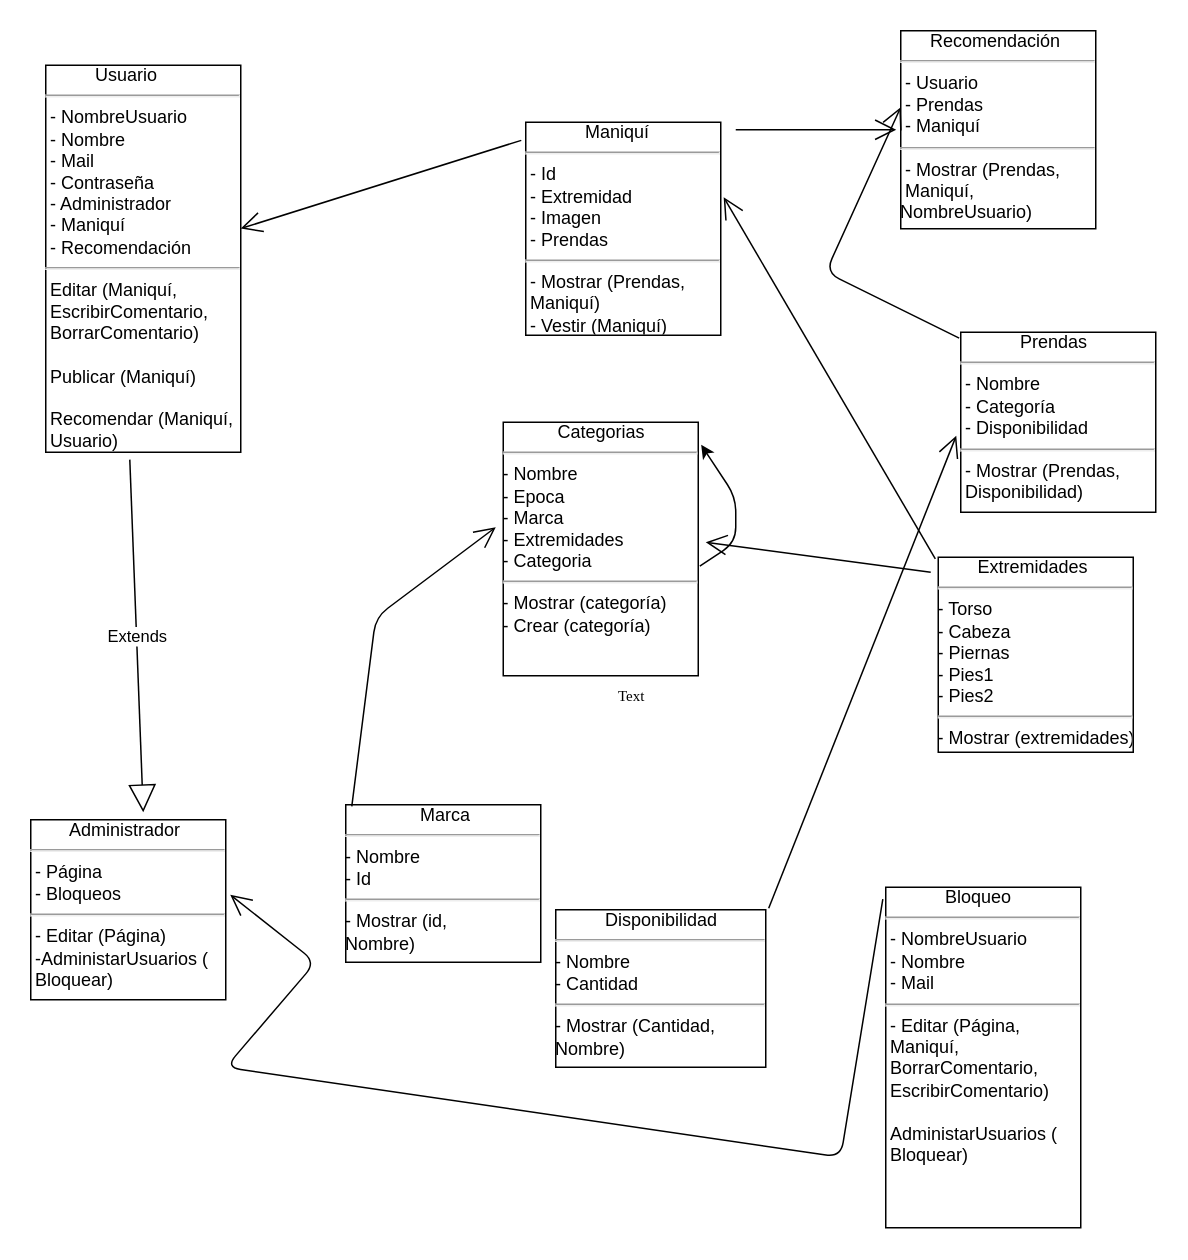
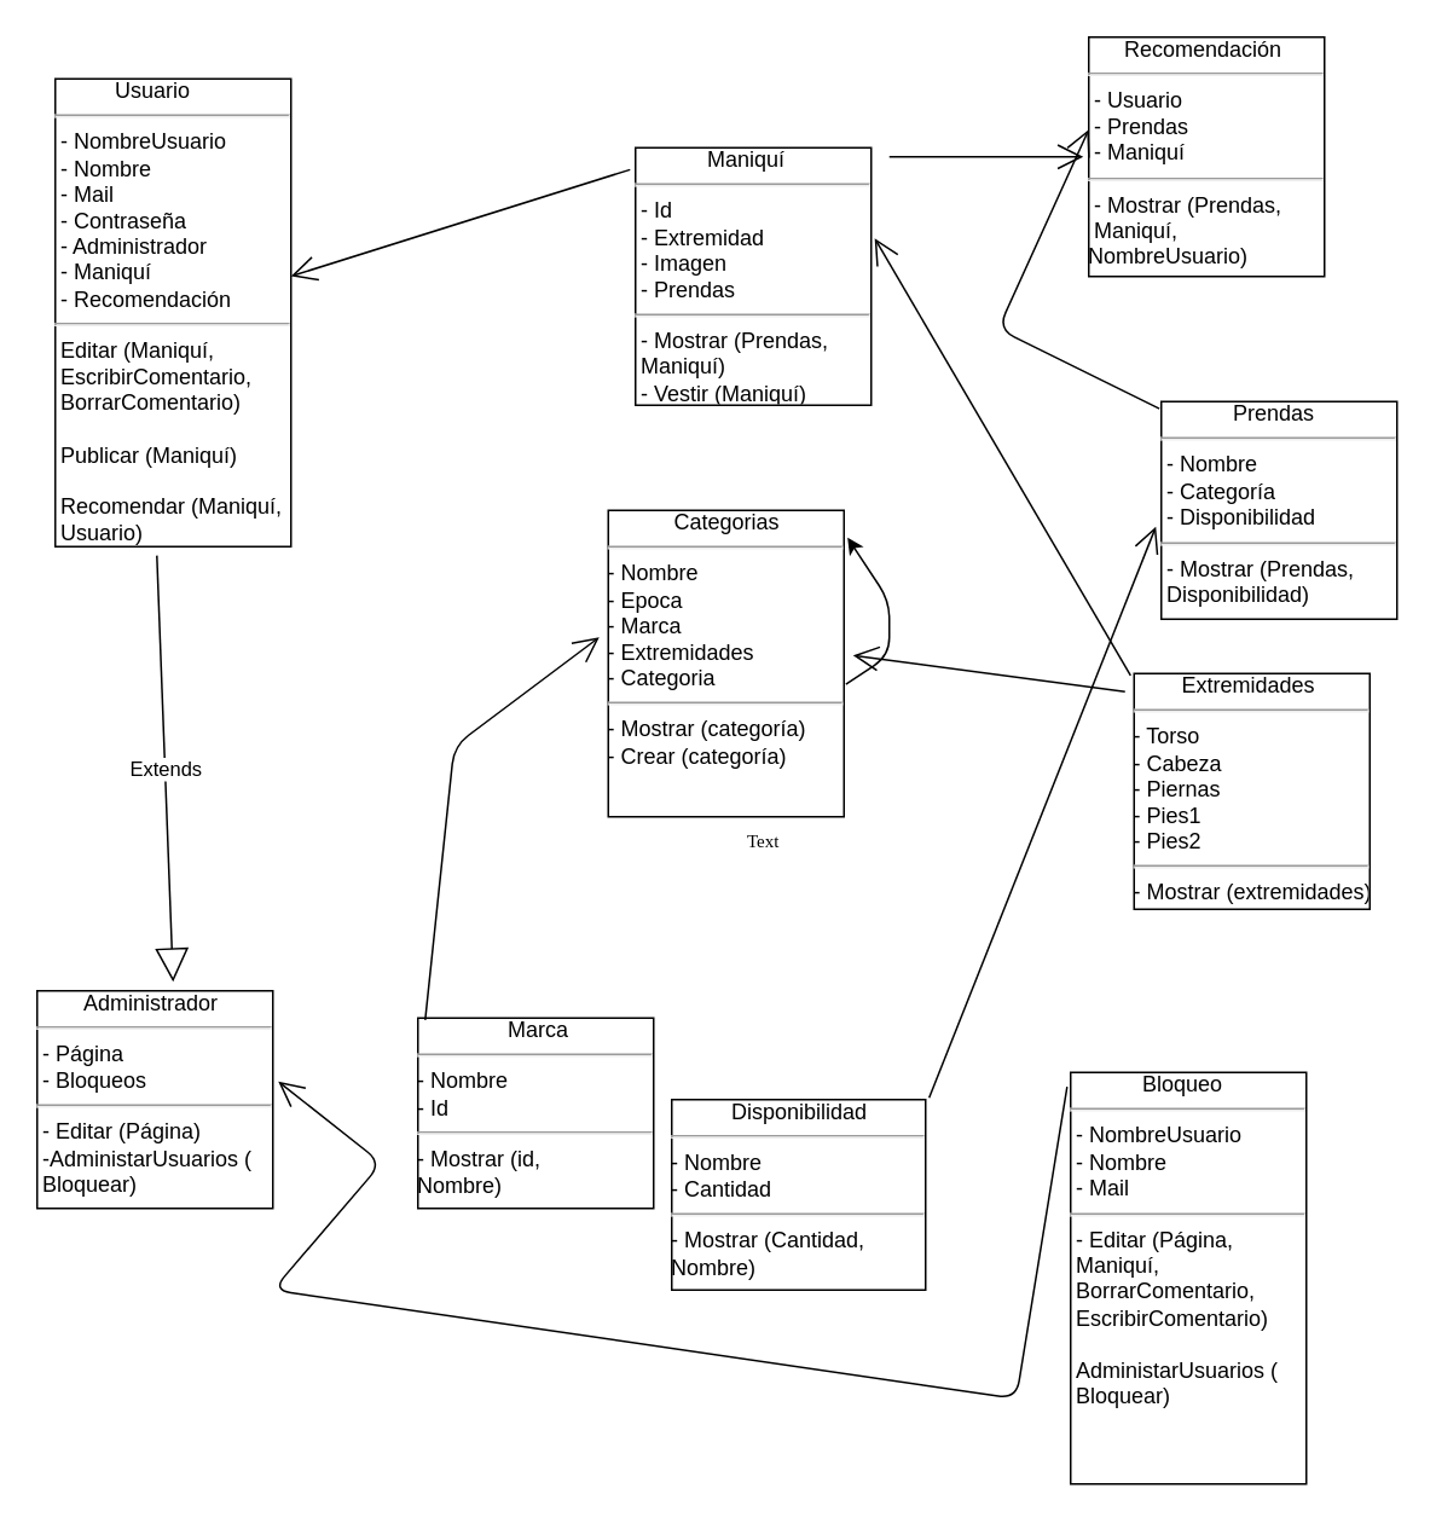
  <mxCell id="0" />
  <mxCell id="1" parent="0" />
  <mxCell id="2" value="Text" style="text;html=1;resizable=0;points=[];autosize=1;align=left;verticalAlign=top;spacingTop=-4;fontSize=10;fontFamily=Verdana;fontColor=#000000;" parent="1" vertex="1"><mxGeometry x="410" y="455" width="40" height="10" as="geometry" /></mxCell>
  <mxCell id="3" value="&lt;div style=&quot;text-align: justify&quot;&gt;&lt;span&gt;&amp;nbsp; &amp;nbsp; &amp;nbsp; &amp;nbsp; &amp;nbsp; Usuario&lt;/span&gt;&lt;/div&gt;&lt;hr style=&quot;text-align: justify&quot;&gt;&lt;div style=&quot;text-align: justify&quot;&gt;&lt;span&gt;&amp;nbsp;- NombreUsuario&lt;/span&gt;&lt;/div&gt;&lt;div style=&quot;text-align: justify&quot;&gt;&lt;span&gt;&amp;nbsp;- Nombre&lt;/span&gt;&lt;/div&gt;&lt;div style=&quot;text-align: justify&quot;&gt;&lt;span&gt;&amp;nbsp;- Mail&lt;/span&gt;&lt;/div&gt;&lt;div style=&quot;text-align: justify&quot;&gt;&lt;span&gt;&amp;nbsp;- Contraseña&lt;/span&gt;&lt;/div&gt;&lt;div style=&quot;text-align: justify&quot;&gt;&lt;span&gt;&amp;nbsp;- Administrador&lt;/span&gt;&lt;/div&gt;&lt;div style=&quot;text-align: justify&quot;&gt;&lt;span&gt;&amp;nbsp;- Maniquí&lt;/span&gt;&lt;/div&gt;&lt;div style=&quot;text-align: justify&quot;&gt;&lt;span&gt;&amp;nbsp;- Recomendación&lt;/span&gt;&lt;/div&gt;&lt;hr style=&quot;text-align: justify&quot;&gt;&lt;div style=&quot;text-align: justify&quot;&gt;&lt;span&gt;&amp;nbsp;Editar (Maniquí,&amp;nbsp;&lt;/span&gt;&lt;/div&gt;&lt;div style=&quot;text-align: justify&quot;&gt;&lt;span&gt;&amp;nbsp;EscribirComentario,&lt;/span&gt;&lt;/div&gt;&lt;div style=&quot;text-align: justify&quot;&gt;&lt;span&gt;&amp;nbsp;BorrarComentario)&lt;/span&gt;&lt;/div&gt;&lt;div style=&quot;text-align: justify&quot;&gt;&lt;br&gt;&lt;/div&gt;&lt;div style=&quot;text-align: justify&quot;&gt;&lt;span&gt;&amp;nbsp;Publicar (Maniquí)&lt;/span&gt;&lt;/div&gt;&lt;div style=&quot;text-align: justify&quot;&gt;&lt;br&gt;&lt;/div&gt;&lt;div style=&quot;text-align: justify&quot;&gt;&lt;span&gt;&amp;nbsp;Recomendar (Maniquí,&lt;/span&gt;&lt;/div&gt;&lt;div style=&quot;text-align: justify&quot;&gt;&lt;span&gt;&amp;nbsp;Usuario)&lt;/span&gt;&lt;/div&gt;&lt;div style=&quot;text-align: center&quot;&gt;&lt;br&gt;&lt;/div&gt;" style="verticalAlign=top;align=left;overflow=fill;fontSize=12;fontFamily=Helvetica;html=1;rounded=0;shadow=0;comic=0;labelBackgroundColor=none;strokeColor=#000000;strokeWidth=1;fillColor=#ffffff;" parent="1" vertex="1"><mxGeometry x="30" y="43" width="130" height="258" as="geometry" /></mxCell>
  <mxCell id="4" value="&lt;div style=&quot;text-align: justify&quot;&gt;&amp;nbsp; &amp;nbsp; &amp;nbsp; &amp;nbsp; Administrador&lt;/div&gt;&lt;hr&gt;&lt;span&gt;&amp;nbsp;- Página&lt;br&gt;&amp;nbsp;- Bloqueos&lt;br&gt;&lt;/span&gt;&lt;hr&gt;&lt;div&gt;&lt;span&gt;&amp;nbsp;- Editar (Página)&lt;/span&gt;&lt;/div&gt;&lt;div&gt;&lt;span&gt;&amp;nbsp;-AdministarUsuarios (&lt;/span&gt;&lt;/div&gt;&lt;div&gt;&amp;nbsp;Bloquear)&lt;/div&gt;&lt;div&gt;&lt;br&gt;&lt;/div&gt;" style="verticalAlign=top;align=left;overflow=fill;fontSize=12;fontFamily=Helvetica;html=1;rounded=0;shadow=0;comic=0;labelBackgroundColor=none;strokeColor=#000000;strokeWidth=1;fillColor=#ffffff;" vertex="1" parent="1"><mxGeometry x="20" y="546" width="130" height="120" as="geometry" /></mxCell>
  <mxCell id="5" value="&lt;div style=&quot;text-align: justify&quot;&gt;&amp;nbsp; &amp;nbsp; &amp;nbsp; &amp;nbsp; &amp;nbsp; &amp;nbsp; Maniquí&lt;/div&gt;&lt;hr&gt;&amp;nbsp;- Id&lt;br&gt;&amp;nbsp;- Extremidad&lt;br&gt;&amp;nbsp;- Imagen&lt;br&gt;&amp;nbsp;- Prendas&lt;hr&gt;&amp;nbsp;- Mostrar (Prendas,&amp;nbsp;&lt;br&gt;&amp;nbsp;Maniquí)&lt;br&gt;&amp;nbsp;- Vestir (Maniquí)&lt;br&gt;" style="verticalAlign=top;align=left;overflow=fill;fontSize=12;fontFamily=Helvetica;html=1;rounded=0;shadow=0;comic=0;labelBackgroundColor=none;strokeColor=#000000;strokeWidth=1;fillColor=#ffffff;" vertex="1" parent="1"><mxGeometry x="350" y="81" width="130" height="142" as="geometry" /></mxCell>
  <mxCell id="6" value="&lt;div style=&quot;text-align: justify&quot;&gt;&lt;/div&gt;&amp;nbsp; &amp;nbsp; &amp;nbsp; Recomendación&lt;hr&gt;&amp;nbsp;- Usuario&lt;br&gt;&amp;nbsp;- Prendas&lt;br&gt;&amp;nbsp;- Maniquí&lt;hr&gt;&amp;nbsp;- Mostrar (Prendas,&lt;br&gt;&amp;nbsp;Maniquí, &lt;br&gt;NombreUsuario)&lt;br&gt;" style="verticalAlign=top;align=left;overflow=fill;fontSize=12;fontFamily=Helvetica;html=1;rounded=0;shadow=0;comic=0;labelBackgroundColor=none;strokeColor=#000000;strokeWidth=1;fillColor=#ffffff;" vertex="1" parent="1"><mxGeometry x="600" y="20" width="130" height="132" as="geometry" /></mxCell>
  <mxCell id="7" value="&lt;div style=&quot;text-align: justify&quot;&gt;&lt;/div&gt;&amp;nbsp; &amp;nbsp; &amp;nbsp; &amp;nbsp; &amp;nbsp; &amp;nbsp; Prendas&lt;hr&gt;&amp;nbsp;- Nombre&lt;br&gt;&amp;nbsp;- Categoría&lt;br&gt;&amp;nbsp;- Disponibilidad&lt;hr&gt;&amp;nbsp;- Mostrar (Prendas,&lt;br&gt;&amp;nbsp;Disponibilidad)&amp;nbsp;" style="verticalAlign=top;align=left;overflow=fill;fontSize=12;fontFamily=Helvetica;html=1;rounded=0;shadow=0;comic=0;labelBackgroundColor=none;strokeColor=#000000;strokeWidth=1;fillColor=#ffffff;" vertex="1" parent="1"><mxGeometry x="640" y="221" width="130" height="120" as="geometry" /></mxCell>
  <mxCell id="8" value="&amp;nbsp; &amp;nbsp; &amp;nbsp; &amp;nbsp; &amp;nbsp; &amp;nbsp;Categorias&lt;br&gt;&lt;hr&gt;- Nombre&lt;br&gt;- Epoca&lt;br&gt;- Marca&lt;br&gt;- Extremidades&lt;br&gt;- Categoria&lt;hr&gt;- Mostrar (categoría)&lt;br&gt;- Crear (categoría)&lt;br&gt;&lt;div style=&quot;text-align: justify&quot;&gt;&lt;/div&gt;" style="verticalAlign=top;align=left;overflow=fill;fontSize=12;fontFamily=Helvetica;html=1;rounded=0;shadow=0;comic=0;labelBackgroundColor=none;strokeColor=#000000;strokeWidth=1;fillColor=#ffffff;" vertex="1" parent="1"><mxGeometry x="335" y="281" width="130" height="169" as="geometry" /></mxCell>
  <mxCell id="9" value="&amp;nbsp; &amp;nbsp; &amp;nbsp; &amp;nbsp; Extremidades&lt;hr&gt;- Torso&lt;br&gt;- Cabeza&lt;br&gt;- Piernas&lt;br&gt;- Pies1&lt;br&gt;- Pies2&lt;hr&gt;- Mostrar (extremidades)&lt;div style=&quot;text-align: justify&quot;&gt;&lt;/div&gt;" style="verticalAlign=top;align=left;overflow=fill;fontSize=12;fontFamily=Helvetica;html=1;rounded=0;shadow=0;comic=0;labelBackgroundColor=none;strokeColor=#000000;strokeWidth=1;fillColor=#ffffff;" vertex="1" parent="1"><mxGeometry x="625" y="371" width="130" height="130" as="geometry" /></mxCell>
  <mxCell id="10" value="&amp;nbsp; &amp;nbsp; &amp;nbsp; &amp;nbsp; &amp;nbsp; Disponibilidad&lt;hr&gt;- Nombre&lt;br&gt;- Cantidad&lt;hr&gt;- Mostrar (Cantidad,&amp;nbsp;&lt;br&gt;Nombre)&lt;br&gt;&lt;div style=&quot;text-align: justify&quot;&gt;&lt;/div&gt;" style="verticalAlign=top;align=left;overflow=fill;fontSize=12;fontFamily=Helvetica;html=1;rounded=0;shadow=0;comic=0;labelBackgroundColor=none;strokeColor=#000000;strokeWidth=1;fillColor=#ffffff;" vertex="1" parent="1"><mxGeometry x="370" y="606" width="140" height="105" as="geometry" /></mxCell>
- <mxCell id="11" value="&amp;nbsp; &amp;nbsp; &amp;nbsp; &amp;nbsp; &amp;nbsp; &amp;nbsp; &amp;nbsp; &amp;nbsp;Marca&lt;hr&gt;- Nombre&lt;br&gt;- Id&lt;hr&gt;- Mostrar (id,&amp;nbsp;&lt;br&gt;Nombre)&lt;br&gt;&lt;div style=&quot;text-align: justify&quot;&gt;&lt;/div&gt;" style="verticalAlign=top;align=left;overflow=fill;fontSize=12;fontFamily=Helvetica;html=1;rounded=0;shadow=0;comic=0;labelBackgroundColor=none;strokeColor=#000000;strokeWidth=1;fillColor=#ffffff;" vertex="1" parent="1"><mxGeometry x="230" y="536" width="130" height="105" as="geometry" /></mxCell>
+ <mxCell id="11" value="&amp;nbsp; &amp;nbsp; &amp;nbsp; &amp;nbsp; &amp;nbsp; &amp;nbsp; &amp;nbsp; &amp;nbsp;Marca&lt;hr&gt;- Nombre&lt;br&gt;- Id&lt;hr&gt;- Mostrar (id,&amp;nbsp;&lt;br&gt;Nombre)&lt;br&gt;&lt;div style=&quot;text-align: justify&quot;&gt;&lt;/div&gt;" style="verticalAlign=top;align=left;overflow=fill;fontSize=12;fontFamily=Helvetica;html=1;rounded=0;shadow=0;comic=0;labelBackgroundColor=none;strokeColor=#000000;strokeWidth=1;fillColor=#ffffff;" vertex="1" parent="1"><mxGeometry x="230" y="561" width="130" height="105" as="geometry" /></mxCell>
  <mxCell id="12" value="&lt;div style=&quot;text-align: justify&quot;&gt;&amp;nbsp; &amp;nbsp; &amp;nbsp; &amp;nbsp; &amp;nbsp; &amp;nbsp; Bloqueo&lt;/div&gt;&lt;hr style=&quot;text-align: justify&quot;&gt;&lt;div style=&quot;text-align: justify&quot;&gt;&lt;/div&gt;&lt;span&gt;&amp;nbsp;- NombreUsuario&lt;/span&gt;&lt;br&gt;&lt;span&gt;&amp;nbsp;- Nombre&lt;/span&gt;&lt;br&gt;&lt;span&gt;&amp;nbsp;- Mail&lt;/span&gt;&lt;span&gt;&lt;br&gt;&lt;/span&gt;&lt;hr&gt;&lt;div&gt;&lt;span&gt;&amp;nbsp;- Editar (Página,&amp;nbsp;&lt;/span&gt;&lt;/div&gt;&lt;div&gt;&lt;span&gt;&amp;nbsp;Maniquí,&lt;/span&gt;&lt;/div&gt;&lt;div&gt;&lt;span&gt;&amp;nbsp;BorrarComentario,&amp;nbsp;&lt;/span&gt;&lt;/div&gt;&lt;div&gt;&lt;span&gt;&amp;nbsp;EscribirComentario)&lt;/span&gt;&lt;/div&gt;&lt;div&gt;&lt;span&gt;&lt;br&gt;&lt;/span&gt;&lt;/div&gt;&lt;div&gt;&lt;span&gt;&amp;nbsp;AdministarUsuarios (&lt;/span&gt;&lt;/div&gt;&lt;div&gt;&amp;nbsp;Bloquear)&lt;/div&gt;&lt;div&gt;&lt;br&gt;&lt;/div&gt;" style="verticalAlign=top;align=left;overflow=fill;fontSize=12;fontFamily=Helvetica;html=1;rounded=0;shadow=0;comic=0;labelBackgroundColor=none;strokeColor=#000000;strokeWidth=1;fillColor=#ffffff;" vertex="1" parent="1"><mxGeometry x="590" y="591" width="130" height="227" as="geometry" /></mxCell>
  <mxCell id="13" value="Extends" style="endArrow=block;endSize=16;endFill=0;html=1;exitX=0.431;exitY=1.019;exitDx=0;exitDy=0;exitPerimeter=0;" edge="1" parent="1" source="3"><mxGeometry width="160" relative="1" as="geometry"><mxPoint x="15" y="340.5" as="sourcePoint" /><mxPoint x="95" y="541" as="targetPoint" /><Array as="points" /></mxGeometry></mxCell>
  <mxCell id="14" value="" style="endArrow=classic;html=1;exitX=1.008;exitY=0.568;exitDx=0;exitDy=0;exitPerimeter=0;entryX=1.015;entryY=0.089;entryDx=0;entryDy=0;entryPerimeter=0;" edge="1" parent="1" source="8" target="8"><mxGeometry width="50" height="50" relative="1" as="geometry"><mxPoint x="480" y="381" as="sourcePoint" /><mxPoint x="480" y="291" as="targetPoint" /><Array as="points"><mxPoint x="490" y="361" /><mxPoint x="490" y="331" /></Array></mxGeometry></mxCell>
  <mxCell id="15" value="" style="endArrow=open;endFill=1;endSize=12;html=1;" edge="1" parent="1"><mxGeometry width="160" relative="1" as="geometry"><mxPoint x="490" y="86" as="sourcePoint" /><mxPoint x="597" y="86" as="targetPoint" /></mxGeometry></mxCell>
  <mxCell id="16" value="" style="endArrow=open;endFill=1;endSize=12;html=1;exitX=-0.023;exitY=0.085;exitDx=0;exitDy=0;exitPerimeter=0;entryX=1;entryY=0.422;entryDx=0;entryDy=0;entryPerimeter=0;" edge="1" parent="1" source="5" target="3"><mxGeometry width="160" relative="1" as="geometry"><mxPoint x="135" y="481" as="sourcePoint" /><mxPoint x="295" y="481" as="targetPoint" /></mxGeometry></mxCell>
  <mxCell id="17" value="" style="endArrow=open;endFill=1;endSize=12;html=1;" edge="1" parent="1"><mxGeometry width="160" relative="1" as="geometry"><mxPoint x="620" y="381" as="sourcePoint" /><mxPoint x="470" y="361" as="targetPoint" /></mxGeometry></mxCell>
  <mxCell id="18" value="" style="endArrow=open;endFill=1;endSize=12;html=1;exitX=0.031;exitY=0.01;exitDx=0;exitDy=0;exitPerimeter=0;" edge="1" parent="1" source="11"><mxGeometry width="160" relative="1" as="geometry"><mxPoint x="135" y="500.5" as="sourcePoint" /><mxPoint x="330" y="351" as="targetPoint" /><Array as="points"><mxPoint x="250" y="411" /></Array></mxGeometry></mxCell>
  <mxCell id="19" value="" style="endArrow=open;endFill=1;endSize=12;html=1;entryX=-0.023;entryY=0.575;entryDx=0;entryDy=0;entryPerimeter=0;exitX=1.014;exitY=-0.01;exitDx=0;exitDy=0;exitPerimeter=0;" edge="1" parent="1" source="10" target="7"><mxGeometry width="160" relative="1" as="geometry"><mxPoint x="540" y="621" as="sourcePoint" /><mxPoint x="530" y="631" as="targetPoint" /></mxGeometry></mxCell>
  <mxCell id="20" value="" style="endArrow=open;endFill=1;endSize=12;html=1;exitX=-0.015;exitY=0.008;exitDx=0;exitDy=0;exitPerimeter=0;entryX=1.015;entryY=0.352;entryDx=0;entryDy=0;entryPerimeter=0;" edge="1" parent="1" source="9" target="5"><mxGeometry width="160" relative="1" as="geometry"><mxPoint x="360" y="500.5" as="sourcePoint" /><mxPoint x="520" y="500.5" as="targetPoint" /></mxGeometry></mxCell>
  <mxCell id="21" value="" style="endArrow=open;endFill=1;endSize=12;html=1;exitX=-0.015;exitY=0.035;exitDx=0;exitDy=0;exitPerimeter=0;entryX=1.023;entryY=0.417;entryDx=0;entryDy=0;entryPerimeter=0;" edge="1" parent="1" source="12" target="4"><mxGeometry width="160" relative="1" as="geometry"><mxPoint x="440" y="571" as="sourcePoint" /><mxPoint x="180" y="599" as="targetPoint" /><Array as="points"><mxPoint x="560" y="771" /><mxPoint x="150" y="711" /><mxPoint x="210" y="641" /></Array></mxGeometry></mxCell>
  <mxCell id="22" value="" style="endArrow=open;endFill=1;endSize=12;html=1;exitX=-0.008;exitY=0.033;exitDx=0;exitDy=0;exitPerimeter=0;entryX=0;entryY=0.386;entryDx=0;entryDy=0;entryPerimeter=0;" edge="1" parent="1" source="7" target="6"><mxGeometry width="160" relative="1" as="geometry"><mxPoint x="465" y="261" as="sourcePoint" /><mxPoint x="540" y="131" as="targetPoint" /><Array as="points"><mxPoint x="550" y="181" /></Array></mxGeometry></mxCell>
